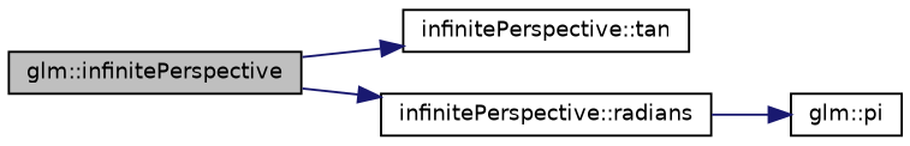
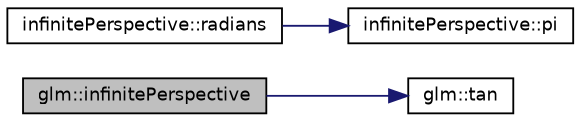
  digraph {
    rankdir=LR
    node [color=black fillcolor=white fontname=Helvetica fontsize=10 shape=record style=filled]
    edge [color=midnightblue fontname=Helvetica fontsize=10 labelfontname=Helvetica labelfontsize=10 style=solid]
    n1 [fillcolor=grey75 fontcolor=black height=0.2 label="glm::infinitePerspective" width=0.4]
-   n2 [height=0.2 label="infinitePerspective::tan" width=0.4]
+   n2 [height=0.2 label="glm::tan" width=0.4]
    n3 [height=0.2 label="infinitePerspective::radians" width=0.4]
-   n4 [height=0.2 label="glm::pi" width=0.4]
+   n4 [height=0.2 label="infinitePerspective::pi" width=0.4]
    n1 -> n2
-   n1 -> n3
    n3 -> n4
  }
